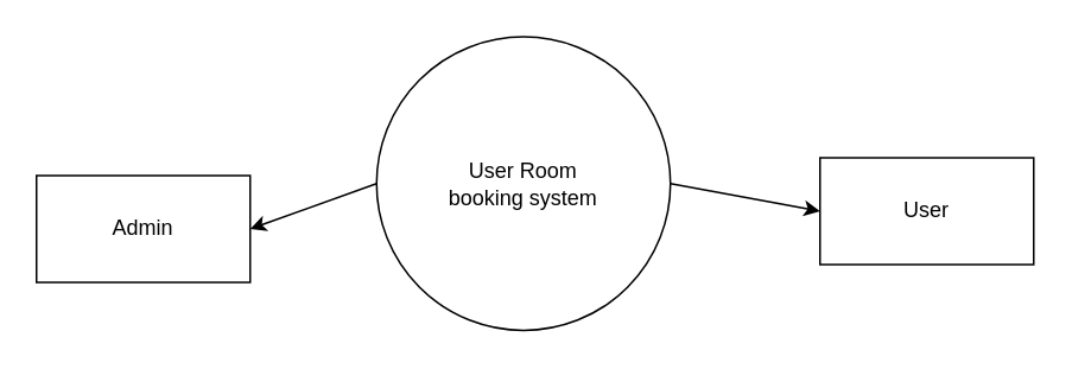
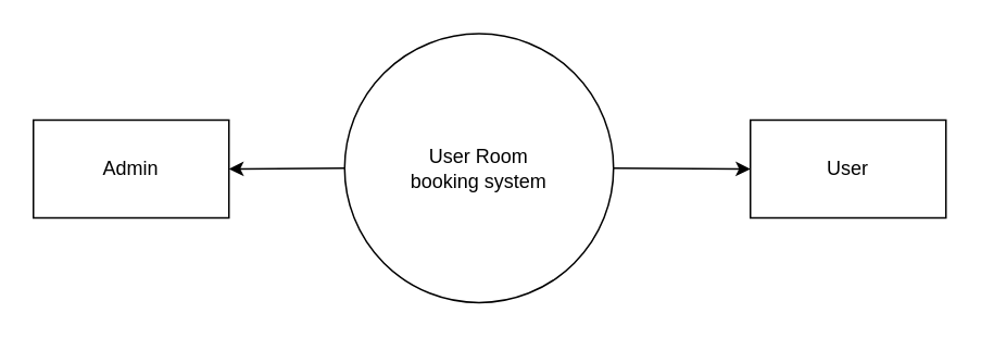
  <mxCell id="0" />
  <mxCell id="1" parent="0" />
- <mxCell id="2" value="Admin" style="rounded=0;whiteSpace=wrap;html=1;" parent="1" vertex="1"><mxGeometry x="20" y="98" width="120" height="60" as="geometry" /></mxCell>
- <mxCell id="3" value="User" style="rounded=0;whiteSpace=wrap;html=1;" parent="1" vertex="1"><mxGeometry x="460" y="88" width="120" height="60" as="geometry" /></mxCell>
+ <mxCell id="2" value="Admin" style="rounded=0;whiteSpace=wrap;html=1;" parent="1" vertex="1"><mxGeometry x="20" y="73" width="120" height="60" as="geometry" /></mxCell>
+ <mxCell id="3" value="User" style="rounded=0;whiteSpace=wrap;html=1;" parent="1" vertex="1"><mxGeometry x="460" y="73" width="120" height="60" as="geometry" /></mxCell>
  <mxCell id="4" value="User Room &lt;br&gt;booking system" style="ellipse;whiteSpace=wrap;html=1;aspect=fixed;" parent="1" vertex="1"><mxGeometry x="211" y="20" width="165" height="165" as="geometry" /></mxCell>
  <mxCell id="5" value="" style="endArrow=classic;html=1;rounded=0;entryX=1;entryY=0.5;entryDx=0;entryDy=0;exitX=0;exitY=0.5;exitDx=0;exitDy=0;" parent="1" source="4" target="2" edge="1"><mxGeometry width="50" height="50" relative="1" as="geometry"><mxPoint x="260" y="158" as="sourcePoint" /><mxPoint x="310" y="108" as="targetPoint" /></mxGeometry></mxCell>
  <mxCell id="6" value="" style="endArrow=classic;html=1;rounded=0;entryX=0;entryY=0.5;entryDx=0;entryDy=0;exitX=1;exitY=0.5;exitDx=0;exitDy=0;" parent="1" source="4" target="3" edge="1"><mxGeometry width="50" height="50" relative="1" as="geometry"><mxPoint x="260" y="158" as="sourcePoint" /><mxPoint x="310" y="108" as="targetPoint" /></mxGeometry></mxCell>
